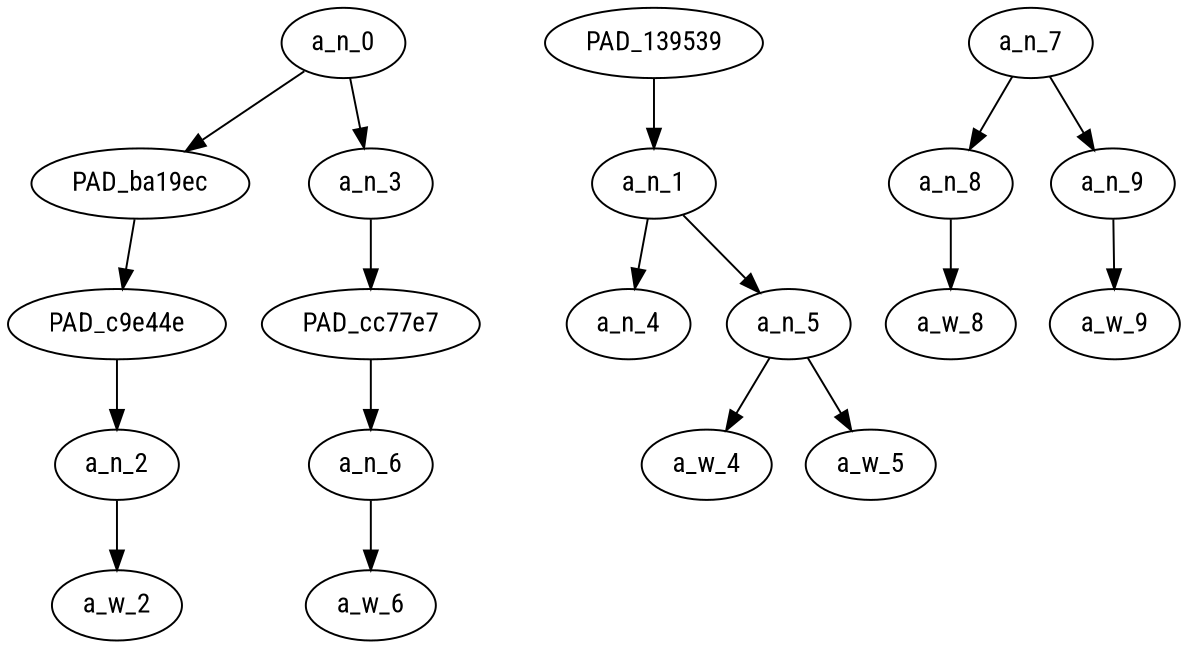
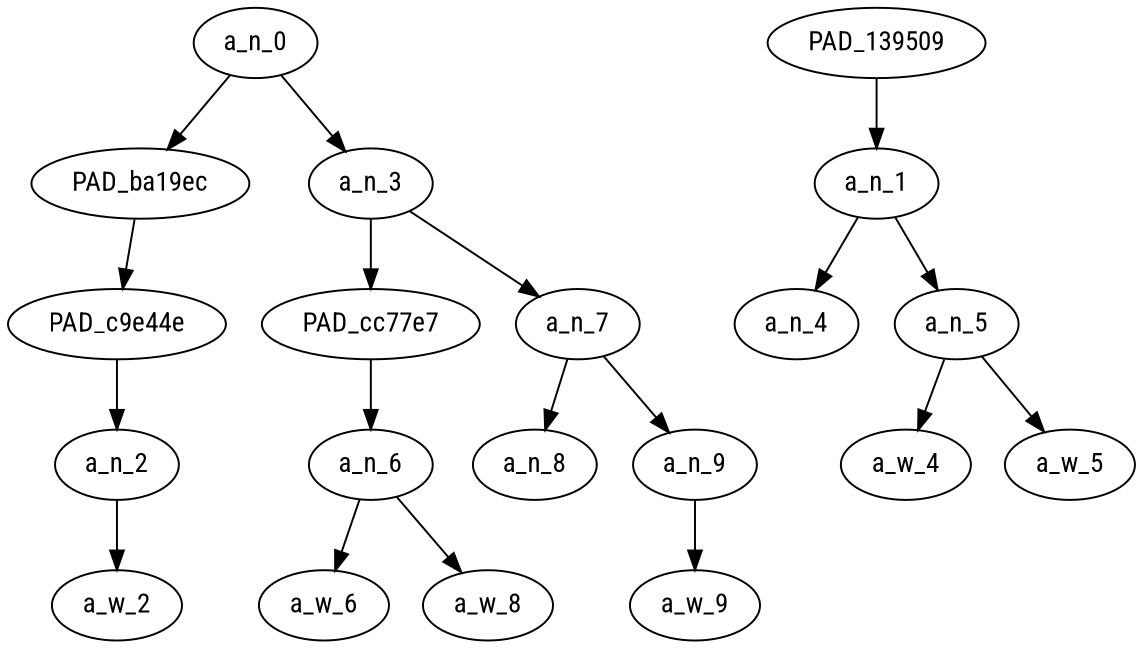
  strict digraph {
    fontname="Roboto Condensed"
    node [div_dir=1 fontname="Roboto Condensed" index=0 level=1 text_span="[2]" value=0.07671960]
    edge [fontname="Roboto Condensed"]
    a_n_0 [level=4 text_span="[0, 1, 2, 3, 4, 5]" value=0.99999998]
    PAD_ba19ec [index=1 level=3]
    a_n_3 [index=2 level=3 text_span="[3, 4, 5]" value=0.73835271]
    PAD_c9e44e [index=1 level=2]
-   PAD_139539 [div_dir=-1 level=3 text_span="[0, 1]" value=0.18186886]
+   PAD_139539 [div_dir=-1 level=3 text_span="[0, 1]" value=0.18186886 label=PAD_139509]
    a_n_1 [div_dir=-1 level=2 text_span="[0, 1]" value=0.18186886]
    PAD_cc77e7 [index=2 level=2 text_span="[3]" value=0.15797803]
    a_n_7 [index=3 level=2 text_span="[4, 5]" value=0.57623474]
    a_n_2 [index=2]
    a_n_4 [div_dir=-1 text_span="[0]" value=0.07988097]
    a_n_5 [div_dir=-1 index=1 text_span="[1]" value=0.10136758]
    a_n_6 [index=3 text_span="[3]" value=0.15797803]
    a_n_8 [index=4 text_span="[4]" value=0.45928153]
    a_n_9 [index=5 text_span="[5]" value=0.11216664]
    a_w_2 [div_dir=0 index=2 level=0 value=i]
    a_w_4 [div_dir=0 level=0 text_span="[0]" value="<user>"]
    a_w_5 [div_dir=0 index=1 level=0 text_span="[1]" value=tonight]
    a_w_6 [div_dir=0 index=3 level=0 text_span="[3]" value=ate]
    a_w_8 [div_dir=0 index=4 level=0 text_span="[4]" value=kike]
    a_w_9 [div_dir=0 index=5 level=0 text_span="[5]" value="<time>"]
    a_n_0 -> PAD_ba19ec
    a_n_0 -> a_n_3
    PAD_ba19ec -> PAD_c9e44e
    a_n_3 -> PAD_cc77e7
+   a_n_3 -> a_n_7
    PAD_c9e44e -> a_n_2
    PAD_139539 -> a_n_1
    a_n_1 -> a_n_4
    a_n_1 -> a_n_5
    PAD_cc77e7 -> a_n_6
    a_n_7 -> a_n_8
    a_n_7 -> a_n_9
    a_n_2 -> a_w_2
    a_n_5 -> a_w_4
    a_n_5 -> a_w_5
    a_n_6 -> a_w_6
-   a_n_8 -> a_w_8
+   a_n_6 -> a_w_8
    a_n_9 -> a_w_9
  }
